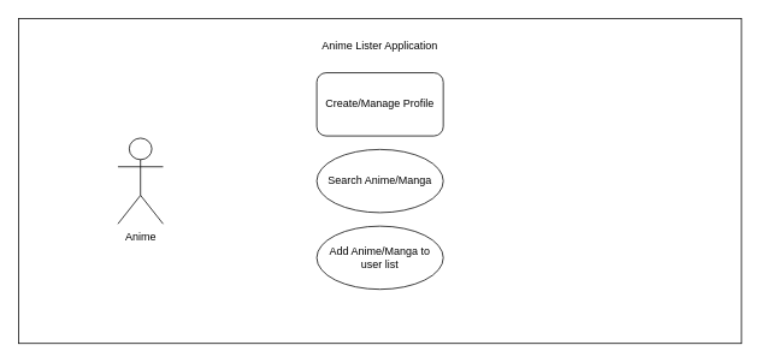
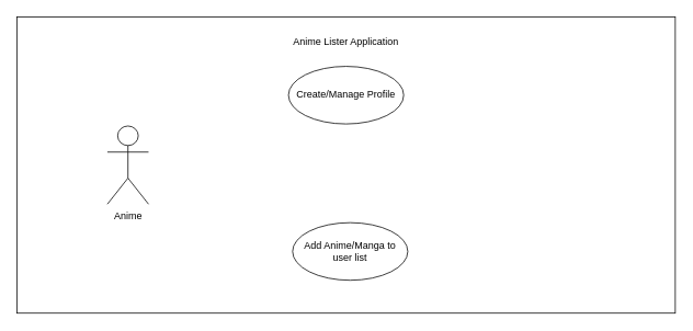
  <mxCell id="0" />
  <mxCell id="1" parent="0" />
  <mxCell id="2" value="" style="rounded=0;whiteSpace=wrap;html=1;" vertex="1" parent="1"><mxGeometry x="20" y="20" width="800" height="360" as="geometry" /></mxCell>
  <mxCell id="3" value="Anime Lister Application" style="text;html=1;strokeColor=none;fillColor=none;align=center;verticalAlign=middle;whiteSpace=wrap;rounded=0;" vertex="1" parent="1"><mxGeometry x="345" y="40" width="150" height="20" as="geometry" /></mxCell>
  <mxCell id="4" value="Anime" style="shape=umlActor;verticalLabelPosition=bottom;labelBackgroundColor=#ffffff;verticalAlign=top;html=1;outlineConnect=0;" vertex="1" parent="1"><mxGeometry x="130" y="152.5" width="50" height="95" as="geometry" /></mxCell>
- <mxCell id="5" value="Search Anime/Manga" style="ellipse;whiteSpace=wrap;html=1;" vertex="1" parent="1"><mxGeometry x="350" y="165" width="140" height="70" as="geometry" /></mxCell>
- <mxCell id="6" value="Add Anime/Manga to user list" style="ellipse;whiteSpace=wrap;html=1;" vertex="1" parent="1"><mxGeometry x="350" y="250" width="140" height="70" as="geometry" /></mxCell>
- <mxCell id="7" value="Create/Manage Profile" style="whiteSpace=wrap;html=1;rounded=1;" vertex="1" parent="1"><mxGeometry x="350" y="80" width="140" height="70" as="geometry" /></mxCell>
+ <mxCell id="6" value="Add Anime/Manga to user list" style="ellipse;whiteSpace=wrap;html=1;" vertex="1" parent="1"><mxGeometry x="355" y="270" width="140" height="70" as="geometry" /></mxCell>
+ <mxCell id="7" value="Create/Manage Profile" style="ellipse;whiteSpace=wrap;html=1;" vertex="1" parent="1"><mxGeometry x="350" y="80" width="140" height="70" as="geometry" /></mxCell>
